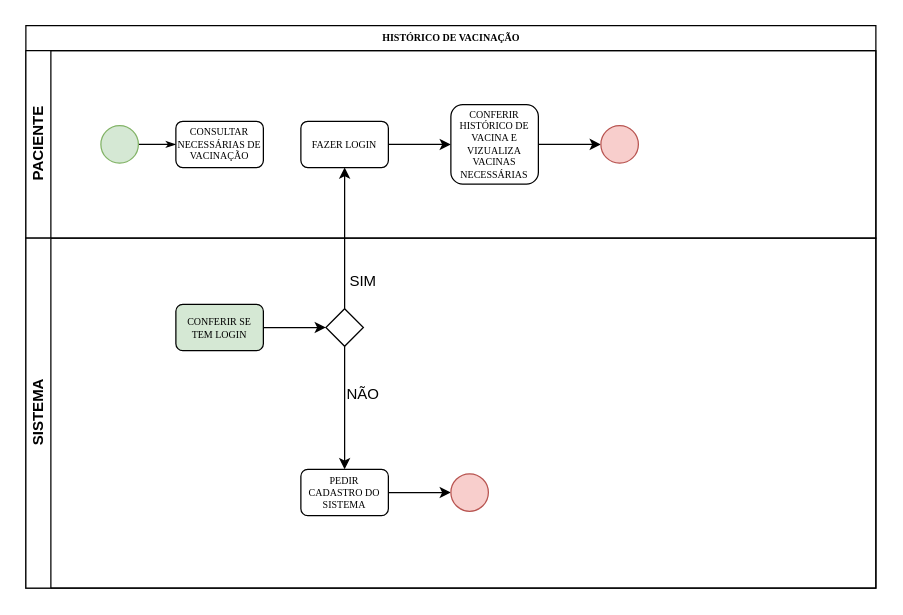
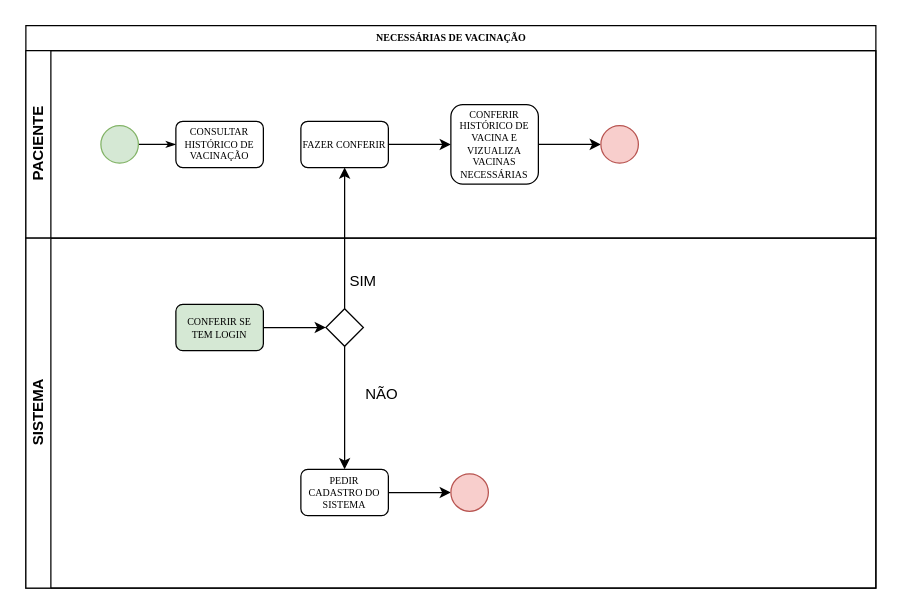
  <mxCell id="0" />
  <mxCell id="1" parent="0" />
- <mxCell id="2" value="HISTÓRICO DE VACINAÇÃO" style="swimlane;html=1;childLayout=stackLayout;horizontal=1;startSize=20;horizontalStack=0;rounded=0;shadow=0;labelBackgroundColor=none;strokeWidth=1;fontFamily=Verdana;fontSize=8;align=center;" parent="1" vertex="1"><mxGeometry x="20" y="20" width="680" height="450" as="geometry" /></mxCell>
+ <mxCell id="2" value="NECESSÁRIAS DE VACINAÇÃO" style="swimlane;html=1;childLayout=stackLayout;horizontal=1;startSize=20;horizontalStack=0;rounded=0;shadow=0;labelBackgroundColor=none;strokeWidth=1;fontFamily=Verdana;fontSize=8;align=center;" parent="1" vertex="1"><mxGeometry x="20" y="20" width="680" height="450" as="geometry" /></mxCell>
  <mxCell id="3" value="PACIENTE" style="swimlane;html=1;startSize=20;horizontal=0;" parent="2" vertex="1"><mxGeometry y="20" width="680" height="150" as="geometry" /></mxCell>
  <mxCell id="4" style="edgeStyle=orthogonalEdgeStyle;rounded=0;html=1;labelBackgroundColor=none;startArrow=none;startFill=0;startSize=5;endArrow=classicThin;endFill=1;endSize=5;jettySize=auto;orthogonalLoop=1;strokeWidth=1;fontFamily=Verdana;fontSize=8" parent="3" source="5" target="6" edge="1"><mxGeometry relative="1" as="geometry" /></mxCell>
  <mxCell id="5" value="" style="ellipse;whiteSpace=wrap;html=1;rounded=0;shadow=0;labelBackgroundColor=none;strokeWidth=1;fontFamily=Verdana;fontSize=8;align=center;fillColor=#d5e8d4;strokeColor=#82b366;" parent="3" vertex="1"><mxGeometry x="60" y="60" width="30" height="30" as="geometry" /></mxCell>
- <mxCell id="6" value="CONSULTAR NECESSÁRIAS DE VACINAÇÃO" style="rounded=1;whiteSpace=wrap;html=1;shadow=0;labelBackgroundColor=none;strokeWidth=1;fontFamily=Verdana;fontSize=8;align=center;" parent="3" vertex="1"><mxGeometry x="120" y="56.5" width="70" height="37" as="geometry" /></mxCell>
+ <mxCell id="6" value="CONSULTAR HISTÓRICO DE VACINAÇÃO" style="rounded=1;whiteSpace=wrap;html=1;shadow=0;labelBackgroundColor=none;strokeWidth=1;fontFamily=Verdana;fontSize=8;align=center;" parent="3" vertex="1"><mxGeometry x="120" y="56.5" width="70" height="37" as="geometry" /></mxCell>
  <mxCell id="7" style="edgeStyle=orthogonalEdgeStyle;rounded=0;orthogonalLoop=1;jettySize=auto;html=1;exitX=1;exitY=0.5;exitDx=0;exitDy=0;" edge="1" parent="3" source="8" target="10"><mxGeometry relative="1" as="geometry" /></mxCell>
- <mxCell id="8" value="FAZER LOGIN" style="rounded=1;whiteSpace=wrap;html=1;shadow=0;labelBackgroundColor=none;strokeWidth=1;fontFamily=Verdana;fontSize=8;align=center;" vertex="1" parent="3"><mxGeometry x="220" y="56.5" width="70" height="37" as="geometry" /></mxCell>
+ <mxCell id="8" value="FAZER CONFERIR" style="rounded=1;whiteSpace=wrap;html=1;shadow=0;labelBackgroundColor=none;strokeWidth=1;fontFamily=Verdana;fontSize=8;align=center;" vertex="1" parent="3"><mxGeometry x="220" y="56.5" width="70" height="37" as="geometry" /></mxCell>
  <mxCell id="9" style="edgeStyle=orthogonalEdgeStyle;rounded=0;orthogonalLoop=1;jettySize=auto;html=1;exitX=1;exitY=0.5;exitDx=0;exitDy=0;" edge="1" parent="3" source="10" target="11"><mxGeometry relative="1" as="geometry" /></mxCell>
  <mxCell id="10" value="CONFERIR HISTÓRICO DE VACINA E VIZUALIZA VACINAS NECESSÁRIAS" style="rounded=1;whiteSpace=wrap;html=1;shadow=0;labelBackgroundColor=none;strokeWidth=1;fontFamily=Verdana;fontSize=8;align=center;" vertex="1" parent="3"><mxGeometry x="340" y="43.25" width="70" height="63.5" as="geometry" /></mxCell>
  <mxCell id="11" value="" style="ellipse;whiteSpace=wrap;html=1;rounded=0;shadow=0;labelBackgroundColor=none;strokeWidth=1;fontFamily=Verdana;fontSize=8;align=center;fillColor=#f8cecc;strokeColor=#b85450;" vertex="1" parent="3"><mxGeometry x="460" y="60" width="30" height="30" as="geometry" /></mxCell>
  <mxCell id="12" style="edgeStyle=orthogonalEdgeStyle;rounded=0;orthogonalLoop=1;jettySize=auto;html=1;exitX=0.5;exitY=0;exitDx=0;exitDy=0;entryX=0.5;entryY=1;entryDx=0;entryDy=0;exitPerimeter=0;" edge="1" parent="2" source="15" target="8"><mxGeometry relative="1" as="geometry" /></mxCell>
  <mxCell id="13" value="SISTEMA" style="swimlane;html=1;startSize=20;horizontal=0;" parent="2" vertex="1"><mxGeometry y="170" width="680" height="280" as="geometry" /></mxCell>
  <mxCell id="14" style="edgeStyle=orthogonalEdgeStyle;rounded=0;orthogonalLoop=1;jettySize=auto;html=1;exitX=0.5;exitY=1;exitDx=0;exitDy=0;exitPerimeter=0;" edge="1" parent="13" source="15" target="19"><mxGeometry relative="1" as="geometry" /></mxCell>
  <mxCell id="15" value="" style="strokeWidth=1;html=1;shape=mxgraph.flowchart.decision;whiteSpace=wrap;rounded=1;shadow=0;labelBackgroundColor=none;fontFamily=Verdana;fontSize=8;align=center;" vertex="1" parent="13"><mxGeometry x="240" y="56.5" width="30" height="30" as="geometry" /></mxCell>
  <mxCell id="16" style="edgeStyle=orthogonalEdgeStyle;rounded=0;orthogonalLoop=1;jettySize=auto;html=1;exitX=1;exitY=0.5;exitDx=0;exitDy=0;" edge="1" parent="13" source="17" target="15"><mxGeometry relative="1" as="geometry" /></mxCell>
  <mxCell id="17" value="CONFERIR SE TEM LOGIN" style="rounded=1;whiteSpace=wrap;html=1;shadow=0;labelBackgroundColor=none;strokeWidth=1;fontFamily=Verdana;fontSize=8;align=center;fillColor=#d5e8d4;" vertex="1" parent="13"><mxGeometry x="120" y="53" width="70" height="37" as="geometry" /></mxCell>
  <mxCell id="18" style="edgeStyle=orthogonalEdgeStyle;rounded=0;orthogonalLoop=1;jettySize=auto;html=1;exitX=1;exitY=0.5;exitDx=0;exitDy=0;entryX=0;entryY=0.5;entryDx=0;entryDy=0;" edge="1" parent="13" source="19" target="20"><mxGeometry relative="1" as="geometry" /></mxCell>
  <mxCell id="19" value="PEDIR CADASTRO DO SISTEMA" style="rounded=1;whiteSpace=wrap;html=1;shadow=0;labelBackgroundColor=none;strokeWidth=1;fontFamily=Verdana;fontSize=8;align=center;" vertex="1" parent="13"><mxGeometry x="220" y="185" width="70" height="37" as="geometry" /></mxCell>
  <mxCell id="20" value="" style="ellipse;whiteSpace=wrap;html=1;rounded=0;shadow=0;labelBackgroundColor=none;strokeWidth=1;fontFamily=Verdana;fontSize=8;align=center;fillColor=#f8cecc;strokeColor=#b85450;" vertex="1" parent="13"><mxGeometry x="340" y="188.5" width="30" height="30" as="geometry" /></mxCell>
  <mxCell id="21" value="SIM" style="text;html=1;align=center;verticalAlign=middle;whiteSpace=wrap;rounded=0;" vertex="1" parent="13"><mxGeometry x="240" y="20" width="60" height="30" as="geometry" /></mxCell>
- <mxCell id="22" value="NÃO" style="text;html=1;align=center;verticalAlign=middle;whiteSpace=wrap;rounded=0;" vertex="1" parent="13"><mxGeometry x="240" y="110" width="60" height="30" as="geometry" /></mxCell>
+ <mxCell id="22" value="NÃO" style="text;html=1;align=center;verticalAlign=middle;whiteSpace=wrap;rounded=0;" vertex="1" parent="13"><mxGeometry x="255" y="110" width="60" height="30" as="geometry" /></mxCell>
